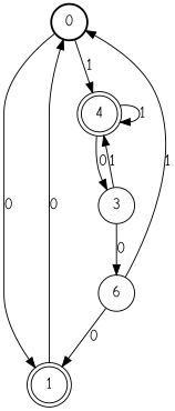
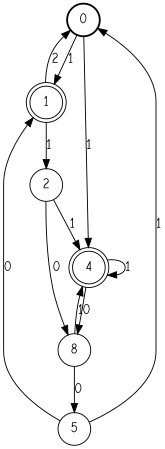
  digraph {
    fontname="Comic Neue"
    node [fontname="Comic Neue" shape=circle]
    edge [fontname="Comic Neue"]
    0 [style=bold]
    1 [peripheries=2]
    4 [peripheries=2]
-   3
-   5 [label=6]
-   0 -> 1 [label=0]
+   2
+   3 [label=8]
+   5
+   0 -> 1 [label=1]
    0 -> 4 [label=1]
-   1 -> 0 [label=0]
+   1 -> 0 [label=2]
+   1 -> 2 [label=1]
    4 -> 4 [label=1]
    4 -> 3 [label=0]
+   2 -> 4 [label=1]
+   2 -> 3 [label=0]
    3 -> 4 [label=1]
    3 -> 5 [label=0]
    5 -> 0 [label=1]
    5 -> 1 [label=0]
  }
